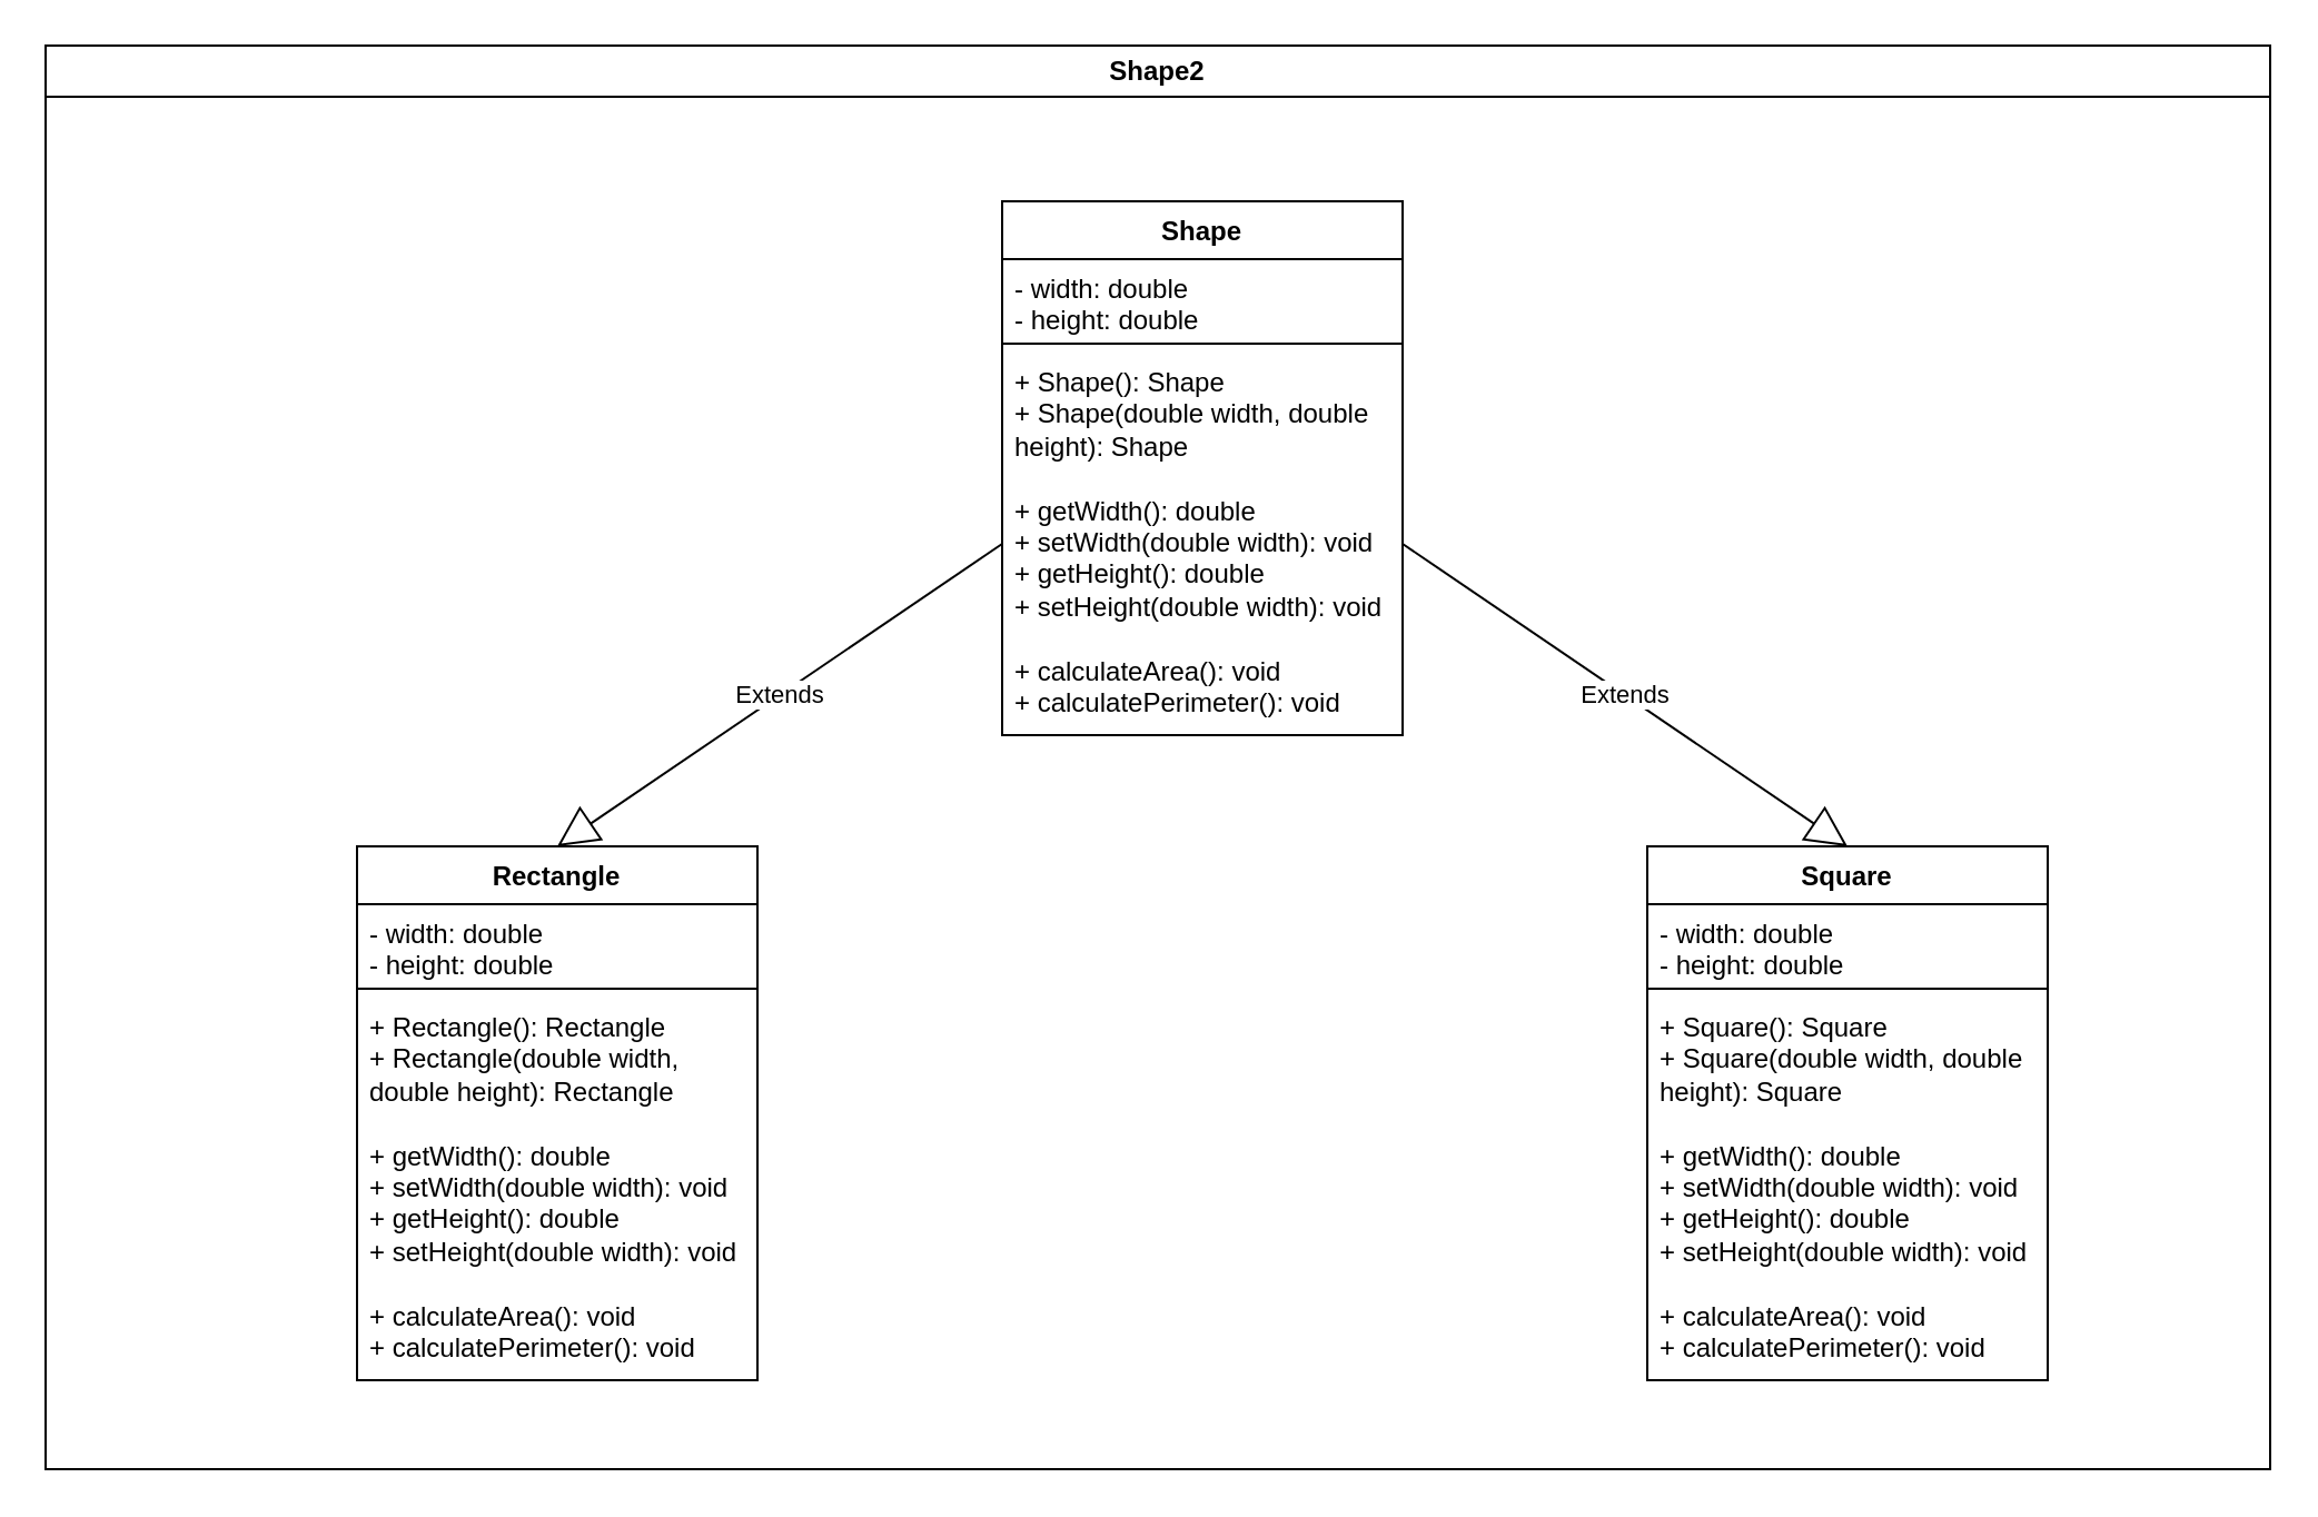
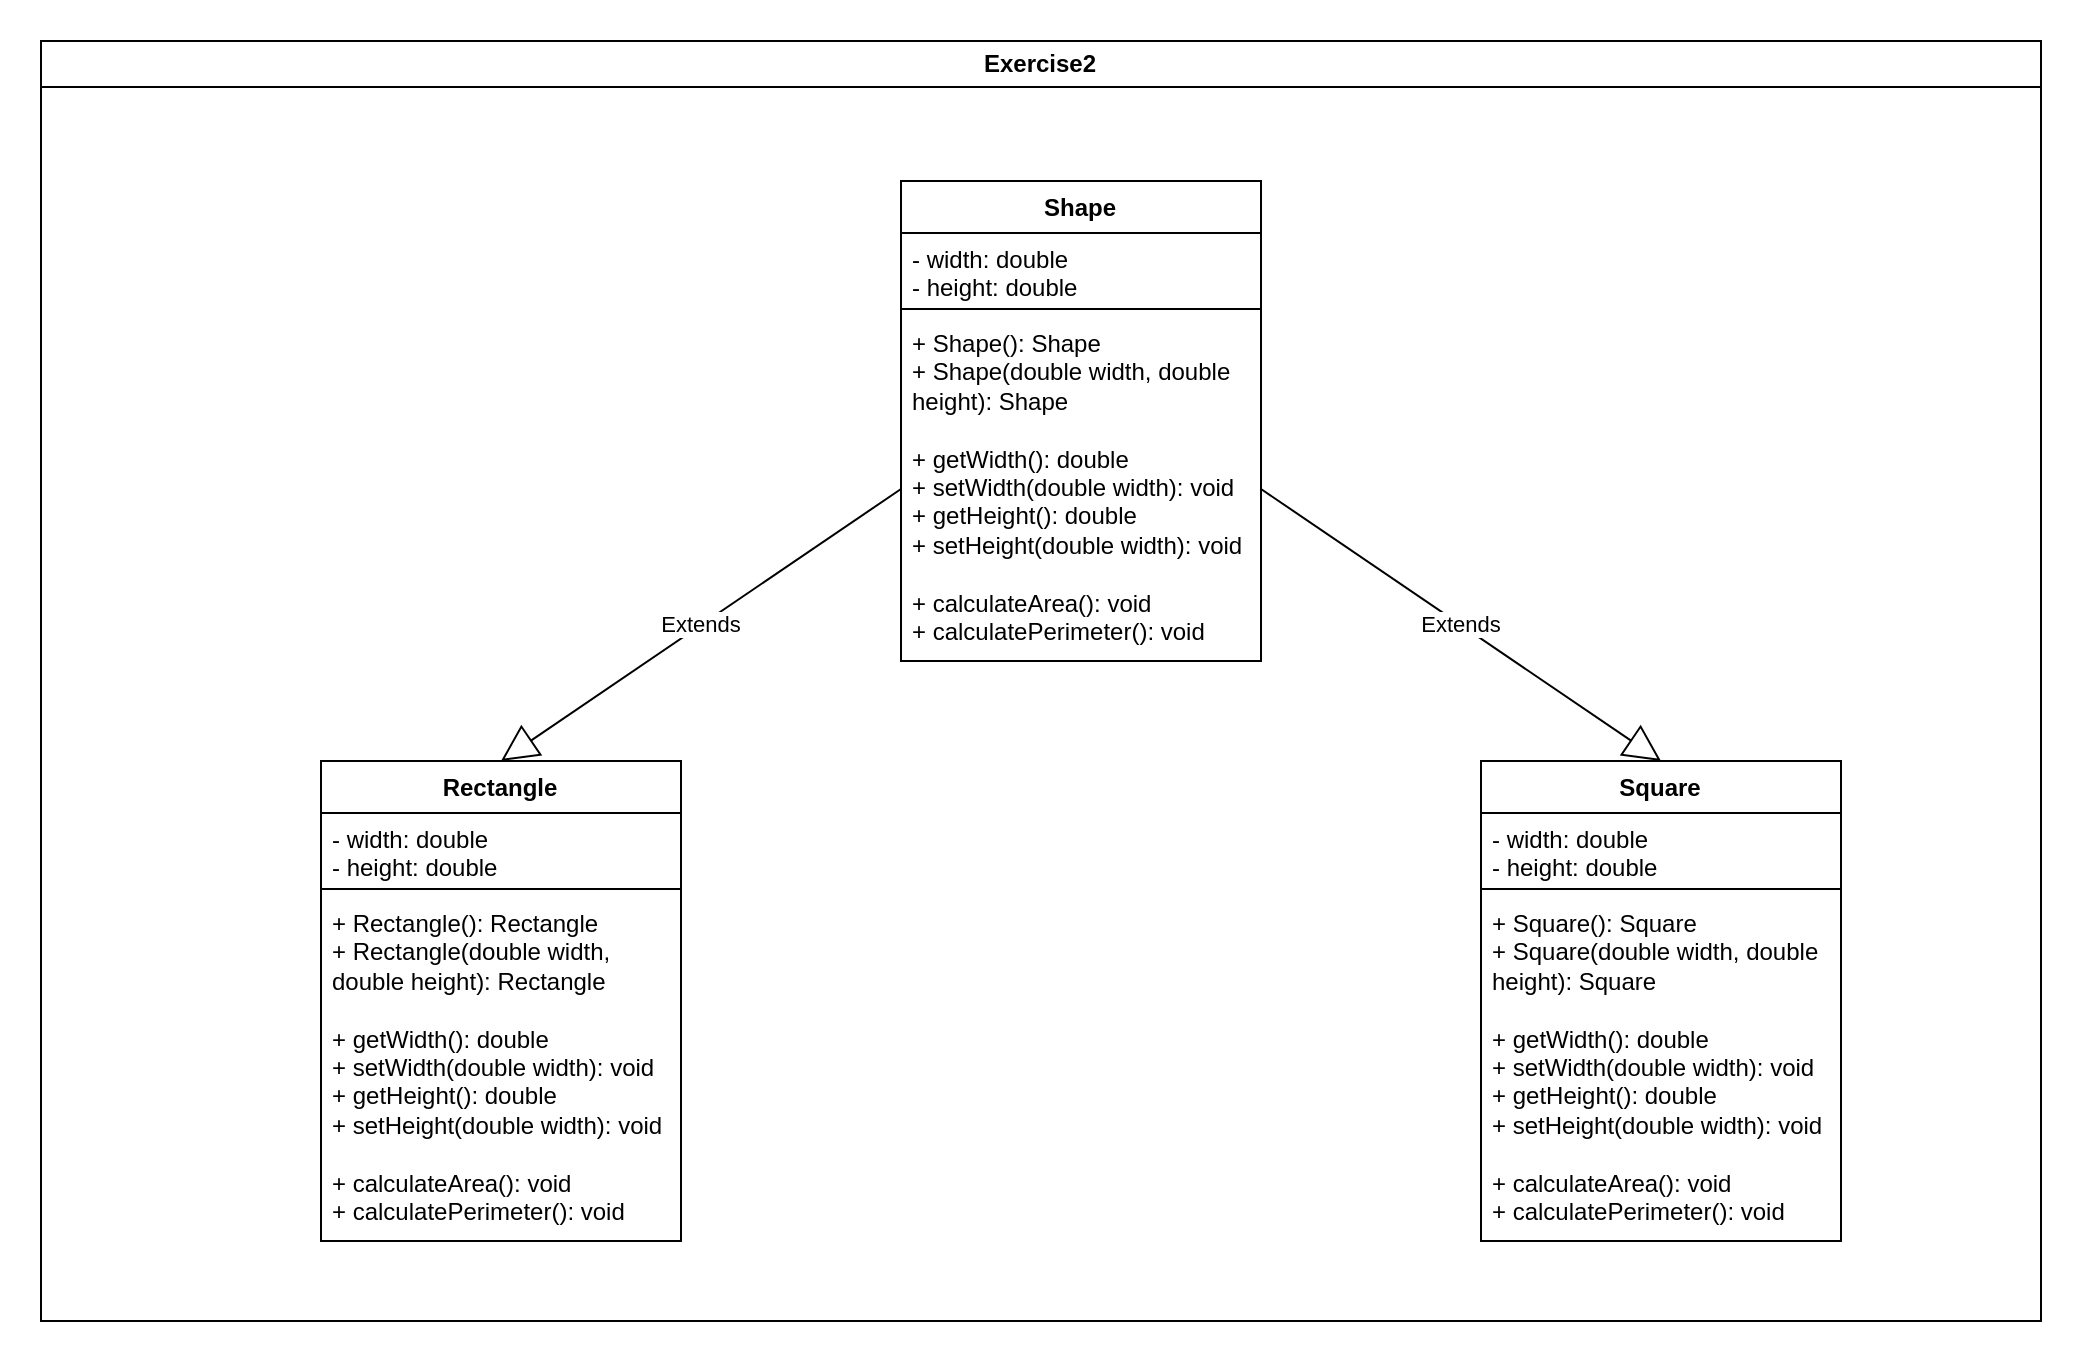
  <mxCell id="0" />
  <mxCell id="1" parent="0" />
- <mxCell id="2" value="Shape2" style="swimlane;whiteSpace=wrap;html=1;" vertex="1" parent="1"><mxGeometry x="20" y="20" width="1000" height="640" as="geometry" /></mxCell>
+ <mxCell id="2" value="Exercise2" style="swimlane;whiteSpace=wrap;html=1;" vertex="1" parent="1"><mxGeometry x="20" y="20" width="1000" height="640" as="geometry" /></mxCell>
  <mxCell id="3" value="Shape" style="swimlane;fontStyle=1;align=center;verticalAlign=top;childLayout=stackLayout;horizontal=1;startSize=26;horizontalStack=0;resizeParent=1;resizeParentMax=0;resizeLast=0;collapsible=1;marginBottom=0;whiteSpace=wrap;html=1;fontSize=12;" vertex="1" parent="2"><mxGeometry x="430" y="70" width="180" height="240" as="geometry" /></mxCell>
  <mxCell id="4" value="- width: double&lt;br&gt;- height: double" style="text;strokeColor=none;fillColor=none;align=left;verticalAlign=top;spacingLeft=4;spacingRight=4;overflow=hidden;rotatable=0;points=[[0,0.5],[1,0.5]];portConstraint=eastwest;whiteSpace=wrap;html=1;" vertex="1" parent="3"><mxGeometry y="26" width="180" height="34" as="geometry" /></mxCell>
  <mxCell id="5" value="" style="line;strokeWidth=1;fillColor=none;align=left;verticalAlign=middle;spacingTop=-1;spacingLeft=3;spacingRight=3;rotatable=0;labelPosition=right;points=[];portConstraint=eastwest;strokeColor=inherit;" vertex="1" parent="3"><mxGeometry y="60" width="180" height="8" as="geometry" /></mxCell>
  <mxCell id="6" value="+ Shape(): Shape&lt;br&gt;+ Shape(double width, double height): Shape&lt;br&gt;&lt;br&gt;+ getWidth(): double&lt;br&gt;+ setWidth(double width): void&lt;br&gt;+ getHeight(): double&lt;br&gt;+ setHeight(double width): void&lt;br&gt;&lt;br&gt;+ calculateArea(): void&lt;br&gt;+ calculatePerimeter(): void" style="text;strokeColor=none;fillColor=none;align=left;verticalAlign=top;spacingLeft=4;spacingRight=4;overflow=hidden;rotatable=0;points=[[0,0.5],[1,0.5]];portConstraint=eastwest;whiteSpace=wrap;html=1;" vertex="1" parent="3"><mxGeometry y="68" width="180" height="172" as="geometry" /></mxCell>
  <mxCell id="7" value="Square" style="swimlane;fontStyle=1;align=center;verticalAlign=top;childLayout=stackLayout;horizontal=1;startSize=26;horizontalStack=0;resizeParent=1;resizeParentMax=0;resizeLast=0;collapsible=1;marginBottom=0;whiteSpace=wrap;html=1;fontSize=12;" vertex="1" parent="2"><mxGeometry x="720" y="360" width="180" height="240" as="geometry" /></mxCell>
  <mxCell id="8" value="- width: double&lt;br&gt;- height: double" style="text;strokeColor=none;fillColor=none;align=left;verticalAlign=top;spacingLeft=4;spacingRight=4;overflow=hidden;rotatable=0;points=[[0,0.5],[1,0.5]];portConstraint=eastwest;whiteSpace=wrap;html=1;" vertex="1" parent="7"><mxGeometry y="26" width="180" height="34" as="geometry" /></mxCell>
  <mxCell id="9" value="" style="line;strokeWidth=1;fillColor=none;align=left;verticalAlign=middle;spacingTop=-1;spacingLeft=3;spacingRight=3;rotatable=0;labelPosition=right;points=[];portConstraint=eastwest;strokeColor=inherit;" vertex="1" parent="7"><mxGeometry y="60" width="180" height="8" as="geometry" /></mxCell>
  <mxCell id="10" value="+ Square(): Square&lt;br&gt;+ Square(double width, double height): Square&lt;br&gt;&lt;br&gt;+ getWidth(): double&lt;br&gt;+ setWidth(double width): void&lt;br&gt;+ getHeight(): double&lt;br&gt;+ setHeight(double width): void&lt;br&gt;&lt;br&gt;+ calculateArea(): void&lt;br&gt;+ calculatePerimeter(): void" style="text;strokeColor=none;fillColor=none;align=left;verticalAlign=top;spacingLeft=4;spacingRight=4;overflow=hidden;rotatable=0;points=[[0,0.5],[1,0.5]];portConstraint=eastwest;whiteSpace=wrap;html=1;" vertex="1" parent="7"><mxGeometry y="68" width="180" height="172" as="geometry" /></mxCell>
  <mxCell id="11" value="Rectangle" style="swimlane;fontStyle=1;align=center;verticalAlign=top;childLayout=stackLayout;horizontal=1;startSize=26;horizontalStack=0;resizeParent=1;resizeParentMax=0;resizeLast=0;collapsible=1;marginBottom=0;whiteSpace=wrap;html=1;fontSize=12;" vertex="1" parent="2"><mxGeometry x="140" y="360" width="180" height="240" as="geometry" /></mxCell>
  <mxCell id="12" value="- width: double&lt;br&gt;- height: double" style="text;strokeColor=none;fillColor=none;align=left;verticalAlign=top;spacingLeft=4;spacingRight=4;overflow=hidden;rotatable=0;points=[[0,0.5],[1,0.5]];portConstraint=eastwest;whiteSpace=wrap;html=1;" vertex="1" parent="11"><mxGeometry y="26" width="180" height="34" as="geometry" /></mxCell>
  <mxCell id="13" value="" style="line;strokeWidth=1;fillColor=none;align=left;verticalAlign=middle;spacingTop=-1;spacingLeft=3;spacingRight=3;rotatable=0;labelPosition=right;points=[];portConstraint=eastwest;strokeColor=inherit;" vertex="1" parent="11"><mxGeometry y="60" width="180" height="8" as="geometry" /></mxCell>
  <mxCell id="14" value="+ Rectangle(): Rectangle&lt;br&gt;+ Rectangle(double width, double height): Rectangle&lt;br&gt;&lt;br&gt;+ getWidth(): double&lt;br&gt;+ setWidth(double width): void&lt;br&gt;+ getHeight(): double&lt;br&gt;+ setHeight(double width): void&lt;br&gt;&lt;br&gt;+ calculateArea(): void&lt;br&gt;+ calculatePerimeter(): void" style="text;strokeColor=none;fillColor=none;align=left;verticalAlign=top;spacingLeft=4;spacingRight=4;overflow=hidden;rotatable=0;points=[[0,0.5],[1,0.5]];portConstraint=eastwest;whiteSpace=wrap;html=1;" vertex="1" parent="11"><mxGeometry y="68" width="180" height="172" as="geometry" /></mxCell>
  <mxCell id="15" value="Extends" style="endArrow=block;endSize=16;endFill=0;html=1;rounded=0;exitX=0;exitY=0.5;exitDx=0;exitDy=0;entryX=0.5;entryY=0;entryDx=0;entryDy=0;" edge="1" parent="2" source="6" target="11"><mxGeometry width="160" relative="1" as="geometry"><mxPoint x="340" y="340" as="sourcePoint" /><mxPoint x="500" y="340" as="targetPoint" /></mxGeometry></mxCell>
  <mxCell id="16" value="Extends" style="endArrow=block;endSize=16;endFill=0;html=1;rounded=0;exitX=1;exitY=0.5;exitDx=0;exitDy=0;entryX=0.5;entryY=0;entryDx=0;entryDy=0;" edge="1" parent="2" source="6" target="7"><mxGeometry width="160" relative="1" as="geometry"><mxPoint x="440" y="234" as="sourcePoint" /><mxPoint x="240" y="370" as="targetPoint" /></mxGeometry></mxCell>
